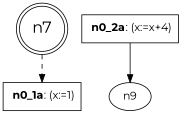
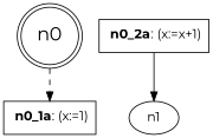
  digraph {
    fontname=Montserrat
    node [fontname=Montserrat shape=box]
    edge [fontname=Montserrat]
-   n0 [fontsize=20 shape=doublecircle label=n7]
+   n0 [fontsize=20 shape=doublecircle]
    n0_1a [label=< <B>n0_1a</B>: (x:=1)>]
-   n0_2a [label=< <B>n0_2a</B>: (x:=x+4)>]
-   n1 [label=n9 shape=""]
+   n0_2a [label=< <B>n0_2a</B>: (x:=x+1)>]
+   n1 [shape=""]
    n0 -> n0_1a [style=dashed]
    n0_2a -> n1
  }
